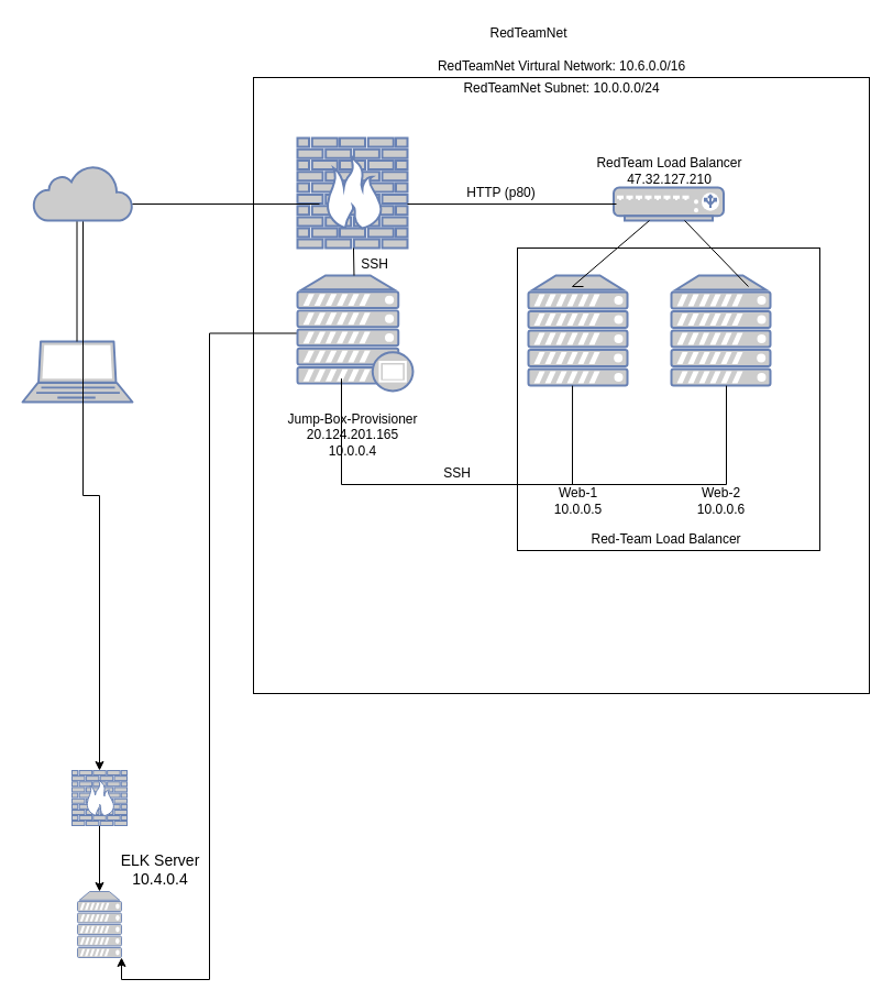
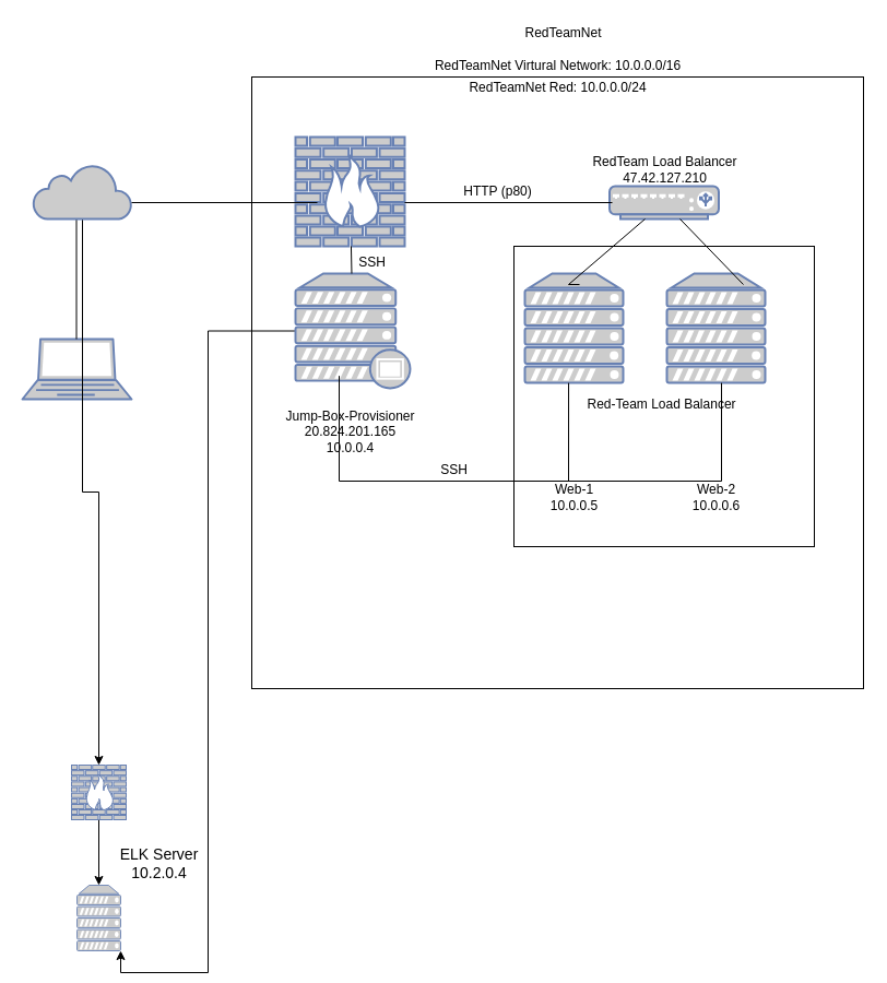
  <mxCell id="0" />
  <mxCell id="1" parent="0" />
  <mxCell id="2" value="" style="fontColor=#0066CC;verticalAlign=top;verticalLabelPosition=bottom;labelPosition=center;align=center;html=1;outlineConnect=0;fillColor=#CCCCCC;strokeColor=#6881B3;gradientColor=none;gradientDirection=north;strokeWidth=2;shape=mxgraph.networks.laptop;" vertex="1" parent="1"><mxGeometry x="20" y="310" width="100" height="55" as="geometry" /></mxCell>
  <mxCell id="3" value="" style="endArrow=none;html=1;rounded=0;" edge="1" parent="1"><mxGeometry relative="1" as="geometry"><mxPoint x="69.5" y="310" as="sourcePoint" /><mxPoint x="69.5" y="200" as="targetPoint" /></mxGeometry></mxCell>
  <mxCell id="4" style="edgeStyle=orthogonalEdgeStyle;rounded=0;orthogonalLoop=1;jettySize=auto;html=1;fontSize=14;" edge="1" parent="1" source="5" target="37"><mxGeometry relative="1" as="geometry" /></mxCell>
  <mxCell id="5" value="" style="html=1;outlineConnect=0;fillColor=#CCCCCC;strokeColor=#6881B3;gradientColor=none;gradientDirection=north;strokeWidth=2;shape=mxgraph.networks.cloud;fontColor=#ffffff;" vertex="1" parent="1"><mxGeometry x="30" y="150" width="90" height="50" as="geometry" /></mxCell>
  <mxCell id="6" value="" style="whiteSpace=wrap;html=1;aspect=fixed;fillColor=none;" vertex="1" parent="1"><mxGeometry x="230" y="70" width="560" height="560" as="geometry" /></mxCell>
  <mxCell id="7" value="" style="fontColor=#0066CC;verticalAlign=top;verticalLabelPosition=bottom;labelPosition=center;align=center;html=1;outlineConnect=0;fillColor=#CCCCCC;strokeColor=#6881B3;gradientColor=none;gradientDirection=north;strokeWidth=2;shape=mxgraph.networks.firewall;" vertex="1" parent="1"><mxGeometry x="270" y="125" width="100" height="100" as="geometry" /></mxCell>
  <mxCell id="8" style="edgeStyle=orthogonalEdgeStyle;rounded=0;orthogonalLoop=1;jettySize=auto;html=1;entryX=1;entryY=1;entryDx=0;entryDy=0;entryPerimeter=0;" edge="1" parent="1" source="9" target="34"><mxGeometry relative="1" as="geometry" /></mxCell>
  <mxCell id="9" value="" style="fontColor=#0066CC;verticalAlign=top;verticalLabelPosition=bottom;labelPosition=center;align=center;html=1;outlineConnect=0;fillColor=#CCCCCC;strokeColor=#6881B3;gradientColor=none;gradientDirection=north;strokeWidth=2;shape=mxgraph.networks.proxy_server;" vertex="1" parent="1"><mxGeometry x="270" y="250" width="105" height="105" as="geometry" /></mxCell>
  <mxCell id="10" value="" style="fontColor=#0066CC;verticalAlign=top;verticalLabelPosition=bottom;labelPosition=center;align=center;html=1;outlineConnect=0;fillColor=#CCCCCC;strokeColor=#6881B3;gradientColor=none;gradientDirection=north;strokeWidth=2;shape=mxgraph.networks.load_balancer;" vertex="1" parent="1"><mxGeometry x="557.5" y="170" width="100" height="30" as="geometry" /></mxCell>
  <mxCell id="11" value="" style="fontColor=#0066CC;verticalAlign=top;verticalLabelPosition=bottom;labelPosition=center;align=center;html=1;outlineConnect=0;fillColor=#CCCCCC;strokeColor=#6881B3;gradientColor=none;gradientDirection=north;strokeWidth=2;shape=mxgraph.networks.server;" vertex="1" parent="1"><mxGeometry x="480" y="250" width="90" height="100" as="geometry" /></mxCell>
  <mxCell id="12" value="" style="fontColor=#0066CC;verticalAlign=top;verticalLabelPosition=bottom;labelPosition=center;align=center;html=1;outlineConnect=0;fillColor=#CCCCCC;strokeColor=#6881B3;gradientColor=none;gradientDirection=north;strokeWidth=2;shape=mxgraph.networks.server;" vertex="1" parent="1"><mxGeometry x="610" y="250" width="90" height="100" as="geometry" /></mxCell>
  <mxCell id="13" value="" style="whiteSpace=wrap;html=1;aspect=fixed;fillColor=none;" vertex="1" parent="1"><mxGeometry x="470" y="225" width="275" height="275" as="geometry" /></mxCell>
  <mxCell id="14" value="" style="line;strokeWidth=1;rotatable=0;dashed=0;labelPosition=right;align=left;verticalAlign=middle;spacingTop=0;spacingLeft=6;points=[];portConstraint=eastwest;fillColor=none;" vertex="1" parent="1"><mxGeometry x="120" y="180" width="170" height="10" as="geometry" /></mxCell>
  <mxCell id="15" value="" style="line;strokeWidth=1;rotatable=0;dashed=0;labelPosition=right;align=left;verticalAlign=middle;spacingTop=0;spacingLeft=6;points=[];portConstraint=eastwest;fillColor=none;" vertex="1" parent="1"><mxGeometry x="370" y="180" width="190" height="10" as="geometry" /></mxCell>
  <mxCell id="16" value="" style="endArrow=none;html=1;rounded=0;" edge="1" parent="1" target="10"><mxGeometry relative="1" as="geometry"><mxPoint x="530" y="260" as="sourcePoint" /><mxPoint x="630" y="250" as="targetPoint" /><Array as="points"><mxPoint x="520" y="260" /></Array></mxGeometry></mxCell>
  <mxCell id="17" value="" style="endArrow=none;html=1;rounded=0;" edge="1" parent="1" source="10"><mxGeometry relative="1" as="geometry"><mxPoint x="520" y="260" as="sourcePoint" /><mxPoint x="680" y="260" as="targetPoint" /></mxGeometry></mxCell>
  <mxCell id="18" value="" style="endArrow=none;html=1;rounded=0;" edge="1" parent="1" source="9" target="7"><mxGeometry relative="1" as="geometry"><mxPoint x="180" y="260" as="sourcePoint" /><mxPoint x="340" y="260" as="targetPoint" /></mxGeometry></mxCell>
  <mxCell id="19" value="" style="endArrow=none;html=1;rounded=0;" edge="1" parent="1"><mxGeometry relative="1" as="geometry"><mxPoint x="310" y="440" as="sourcePoint" /><mxPoint x="660" y="440" as="targetPoint" /></mxGeometry></mxCell>
  <mxCell id="20" value="" style="endArrow=none;html=1;rounded=0;entryX=0.691;entryY=0.455;entryDx=0;entryDy=0;entryPerimeter=0;" edge="1" parent="1" target="13"><mxGeometry relative="1" as="geometry"><mxPoint x="660" y="440" as="sourcePoint" /><mxPoint x="660" y="410" as="targetPoint" /></mxGeometry></mxCell>
  <mxCell id="21" value="" style="endArrow=none;html=1;rounded=0;exitX=0.182;exitY=0.455;exitDx=0;exitDy=0;exitPerimeter=0;" edge="1" parent="1" source="13"><mxGeometry relative="1" as="geometry"><mxPoint x="390" y="250" as="sourcePoint" /><mxPoint x="520" y="440" as="targetPoint" /></mxGeometry></mxCell>
  <mxCell id="22" value="" style="endArrow=none;html=1;rounded=0;entryX=0.381;entryY=0.892;entryDx=0;entryDy=0;entryPerimeter=0;" edge="1" parent="1" target="9"><mxGeometry relative="1" as="geometry"><mxPoint x="310" y="440" as="sourcePoint" /><mxPoint x="550" y="250" as="targetPoint" /></mxGeometry></mxCell>
- <mxCell id="23" value="RedTeamNet" style="text;html=1;resizable=0;autosize=1;align=center;verticalAlign=middle;points=[];fillColor=none;strokeColor=none;rounded=0;" vertex="1" parent="1"><mxGeometry x="435" y="20" width="90" height="20" as="geometry" /></mxCell>
- <mxCell id="24" value="RedTeamNet Virtural Network: 10.6.0.0/16" style="text;html=1;resizable=0;autosize=1;align=center;verticalAlign=middle;points=[];fillColor=none;strokeColor=none;rounded=0;" vertex="1" parent="1"><mxGeometry x="390" y="50" width="240" height="20" as="geometry" /></mxCell>
- <mxCell id="25" value="RedTeamNet Subnet: 10.0.0.0/24" style="text;html=1;resizable=0;autosize=1;align=center;verticalAlign=middle;points=[];fillColor=none;strokeColor=none;rounded=0;" vertex="1" parent="1"><mxGeometry x="415" y="70" width="190" height="20" as="geometry" /></mxCell>
- <mxCell id="26" value="RedTeam Load Balancer&lt;br&gt;47.32.127.210" style="text;html=1;resizable=0;autosize=1;align=center;verticalAlign=middle;points=[];fillColor=none;strokeColor=none;rounded=0;" vertex="1" parent="1"><mxGeometry x="532.5" y="140" width="150" height="30" as="geometry" /></mxCell>
+ <mxCell id="23" value="RedTeamNet" style="text;html=1;resizable=0;autosize=1;align=center;verticalAlign=middle;points=[];fillColor=none;strokeColor=none;rounded=0;" vertex="1" parent="1"><mxGeometry x="470" y="20" width="90" height="20" as="geometry" /></mxCell>
+ <mxCell id="24" value="RedTeamNet Virtural Network: 10.0.0.0/16" style="text;html=1;resizable=0;autosize=1;align=center;verticalAlign=middle;points=[];fillColor=none;strokeColor=none;rounded=0;" vertex="1" parent="1"><mxGeometry x="390" y="50" width="240" height="20" as="geometry" /></mxCell>
+ <mxCell id="25" value="RedTeamNet Red: 10.0.0.0/24" style="text;html=1;resizable=0;autosize=1;align=center;verticalAlign=middle;points=[];fillColor=none;strokeColor=none;rounded=0;" vertex="1" parent="1"><mxGeometry x="415" y="70" width="190" height="20" as="geometry" /></mxCell>
+ <mxCell id="26" value="RedTeam Load Balancer&lt;br&gt;47.42.127.210" style="text;html=1;resizable=0;autosize=1;align=center;verticalAlign=middle;points=[];fillColor=none;strokeColor=none;rounded=0;" vertex="1" parent="1"><mxGeometry x="532.5" y="140" width="150" height="30" as="geometry" /></mxCell>
  <mxCell id="27" value="HTTP (p80)" style="text;html=1;resizable=0;autosize=1;align=center;verticalAlign=middle;points=[];fillColor=none;strokeColor=none;rounded=0;" vertex="1" parent="1"><mxGeometry x="415" y="165" width="80" height="20" as="geometry" /></mxCell>
  <mxCell id="28" value="SSH" style="text;html=1;resizable=0;autosize=1;align=center;verticalAlign=middle;points=[];fillColor=none;strokeColor=none;rounded=0;" vertex="1" parent="1"><mxGeometry x="320" y="230" width="40" height="20" as="geometry" /></mxCell>
  <mxCell id="29" value="SSH" style="text;html=1;resizable=0;autosize=1;align=center;verticalAlign=middle;points=[];fillColor=none;strokeColor=none;rounded=0;" vertex="1" parent="1"><mxGeometry x="395" y="420" width="40" height="20" as="geometry" /></mxCell>
  <mxCell id="30" value="Web-1&lt;br&gt;10.0.0.5" style="text;html=1;resizable=0;autosize=1;align=center;verticalAlign=middle;points=[];fillColor=none;strokeColor=none;rounded=0;" vertex="1" parent="1"><mxGeometry x="495" y="440" width="60" height="30" as="geometry" /></mxCell>
  <mxCell id="31" value="Web-2&lt;br&gt;10.0.0.6" style="text;html=1;resizable=0;autosize=1;align=center;verticalAlign=middle;points=[];fillColor=none;strokeColor=none;rounded=0;" vertex="1" parent="1"><mxGeometry x="625" y="440" width="60" height="30" as="geometry" /></mxCell>
- <mxCell id="32" value="Red-Team Load Balancer" style="text;html=1;resizable=0;autosize=1;align=center;verticalAlign=middle;points=[];fillColor=none;strokeColor=none;rounded=0;" vertex="1" parent="1"><mxGeometry x="530" y="480" width="150" height="20" as="geometry" /></mxCell>
- <mxCell id="33" value="Jump-Box-Provisioner&lt;br&gt;20.124.201.165&lt;br&gt;10.0.0.4" style="text;html=1;resizable=0;autosize=1;align=center;verticalAlign=middle;points=[];fillColor=none;strokeColor=none;rounded=0;" vertex="1" parent="1"><mxGeometry x="255" y="370" width="130" height="50" as="geometry" /></mxCell>
+ <mxCell id="32" value="Red-Team Load Balancer" style="text;html=1;resizable=0;autosize=1;align=center;verticalAlign=middle;points=[];fillColor=none;strokeColor=none;rounded=0;" vertex="1" parent="1"><mxGeometry x="530" y="360" width="150" height="20" as="geometry" /></mxCell>
+ <mxCell id="33" value="Jump-Box-Provisioner&lt;br&gt;20.824.201.165&lt;br&gt;10.0.0.4" style="text;html=1;resizable=0;autosize=1;align=center;verticalAlign=middle;points=[];fillColor=none;strokeColor=none;rounded=0;" vertex="1" parent="1"><mxGeometry x="255" y="370" width="130" height="50" as="geometry" /></mxCell>
  <mxCell id="34" value="" style="fontColor=#0066CC;verticalAlign=top;verticalLabelPosition=bottom;labelPosition=center;align=center;html=1;outlineConnect=0;fillColor=#CCCCCC;strokeColor=#6881B3;gradientColor=none;gradientDirection=north;strokeWidth=2;shape=mxgraph.networks.server;" vertex="1" parent="1"><mxGeometry x="70" y="810" width="40" height="60" as="geometry" /></mxCell>
- <mxCell id="35" value="&lt;font style=&quot;font-size: 14px&quot;&gt;ELK Server&lt;br&gt;10.4.0.4&lt;br&gt;&lt;/font&gt;" style="text;html=1;align=center;verticalAlign=middle;resizable=0;points=[];autosize=1;strokeColor=none;fillColor=none;" vertex="1" parent="1"><mxGeometry x="100" y="770" width="90" height="40" as="geometry" /></mxCell>
+ <mxCell id="35" value="&lt;font style=&quot;font-size: 14px&quot;&gt;ELK Server&lt;br&gt;10.2.0.4&lt;br&gt;&lt;/font&gt;" style="text;html=1;align=center;verticalAlign=middle;resizable=0;points=[];autosize=1;strokeColor=none;fillColor=none;" vertex="1" parent="1"><mxGeometry x="100" y="770" width="90" height="40" as="geometry" /></mxCell>
  <mxCell id="36" style="edgeStyle=orthogonalEdgeStyle;rounded=0;orthogonalLoop=1;jettySize=auto;html=1;" edge="1" parent="1" source="37" target="34"><mxGeometry relative="1" as="geometry" /></mxCell>
  <mxCell id="37" value="" style="fontColor=#0066CC;verticalAlign=top;verticalLabelPosition=bottom;labelPosition=center;align=center;html=1;outlineConnect=0;fillColor=#CCCCCC;strokeColor=#6881B3;gradientColor=none;gradientDirection=north;strokeWidth=2;shape=mxgraph.networks.firewall;" vertex="1" parent="1"><mxGeometry x="65" y="700" width="50" height="50" as="geometry" /></mxCell>
